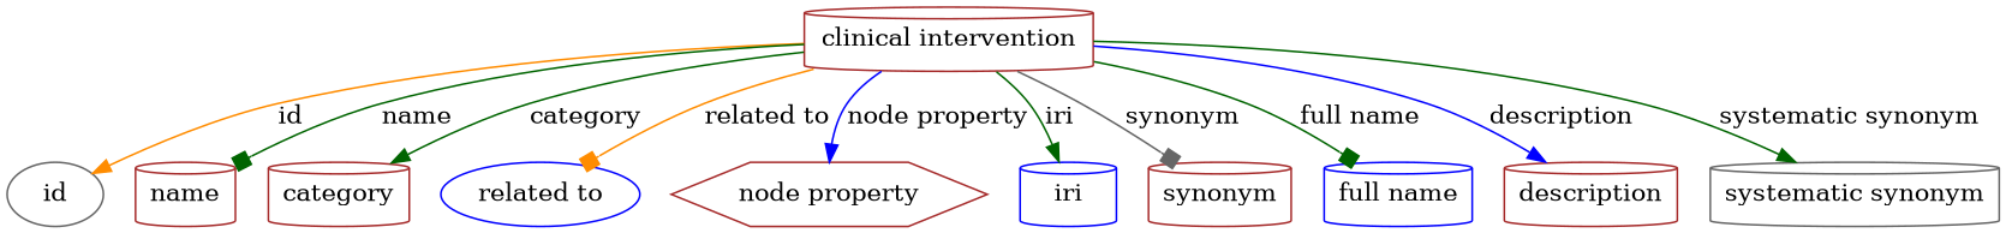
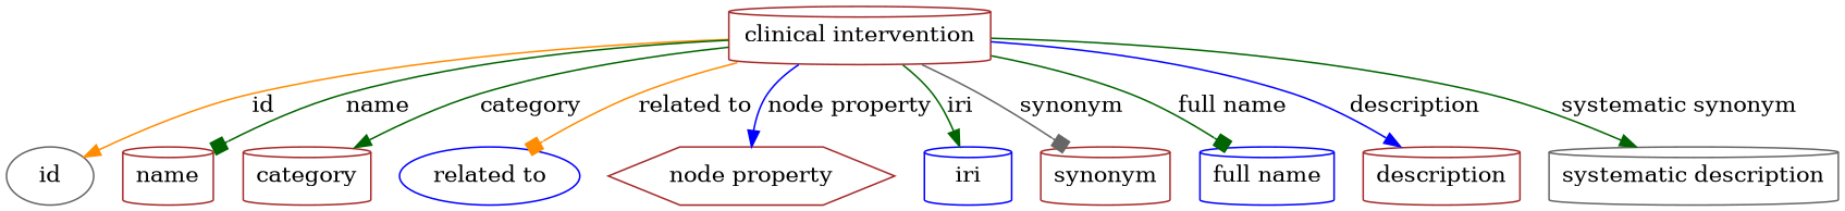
  digraph {
    node [color=brown shape=cylinder]
    edge [arrowhead=normal color=darkgreen style=solid]
    n1 [height=0.5 label="clinical intervention" width=2.2521]
    id [color=gray40 height=0.5 shape=ellipse width=0.75]
    name [height=0.5 width=0.75]
    category [height=0.5 width=0.75]
    "related to" [color=blue height=0.5 shape=ellipse width=0.75]
    "node property" [height=0.5 shape=hexagon width=0.75]
    iri [color=blue height=0.5 width=0.75]
    synonym [height=0.5 width=0.75]
    "full name" [color=blue height=0.5 width=0.75]
    description [height=0.5 width=0.75]
-   "systematic synonym" [color=gray40 height=0.5 width=0.75]
+   "systematic synonym" [color=gray40 height=0.5 width=0.75 label="systematic description"]
    n1 -> id [color=darkorange label=id]
    n1 -> name [arrowhead=box label=name]
    n1 -> category [label=category]
    n1 -> "related to" [arrowhead=box color=darkorange label="related to"]
    n1 -> "node property" [color=blue label="node property"]
    n1 -> iri [label=iri]
    n1 -> synonym [arrowhead=box color=gray40 label=synonym]
    n1 -> "full name" [arrowhead=box label="full name"]
    n1 -> description [color=blue label=description]
    n1 -> "systematic synonym" [label="systematic synonym"]
  }
